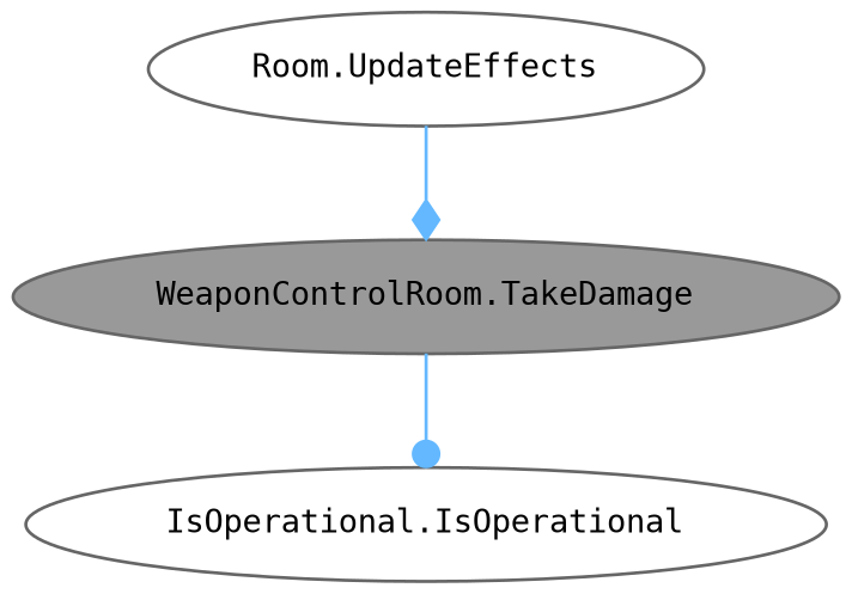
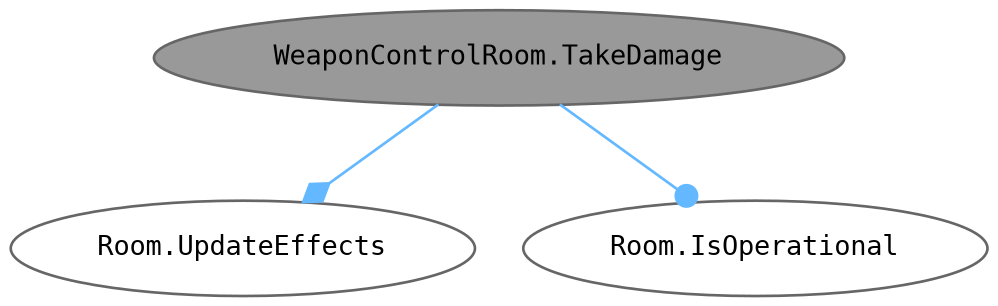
  digraph {
    rankdir=TB
    node [color=grey40 fillcolor=white fontname=Consolas fontsize=10 margin=0.1 style=filled]
    edge [color=steelblue1 fontname=Helvetica fontsize=10 labelfontname=Helvetica labelfontsize=10 style=solid]
    n1 [color=gray40 fillcolor=grey60 fontcolor=black height=0.2 label="WeaponControlRoom.TakeDamage" width=0.4]
    n2 [height=0.2 label="Room.UpdateEffects" width=0.4]
-   n3 [height=0.2 label="IsOperational.IsOperational" width=0.4]
-   n2 -> n1 [arrowhead=diamond]
+   n3 [height=0.2 label="Room.IsOperational" width=0.4]
+   n1 -> n2 [arrowhead=diamond]
    n1 -> n3 [arrowhead=dot]
  }
